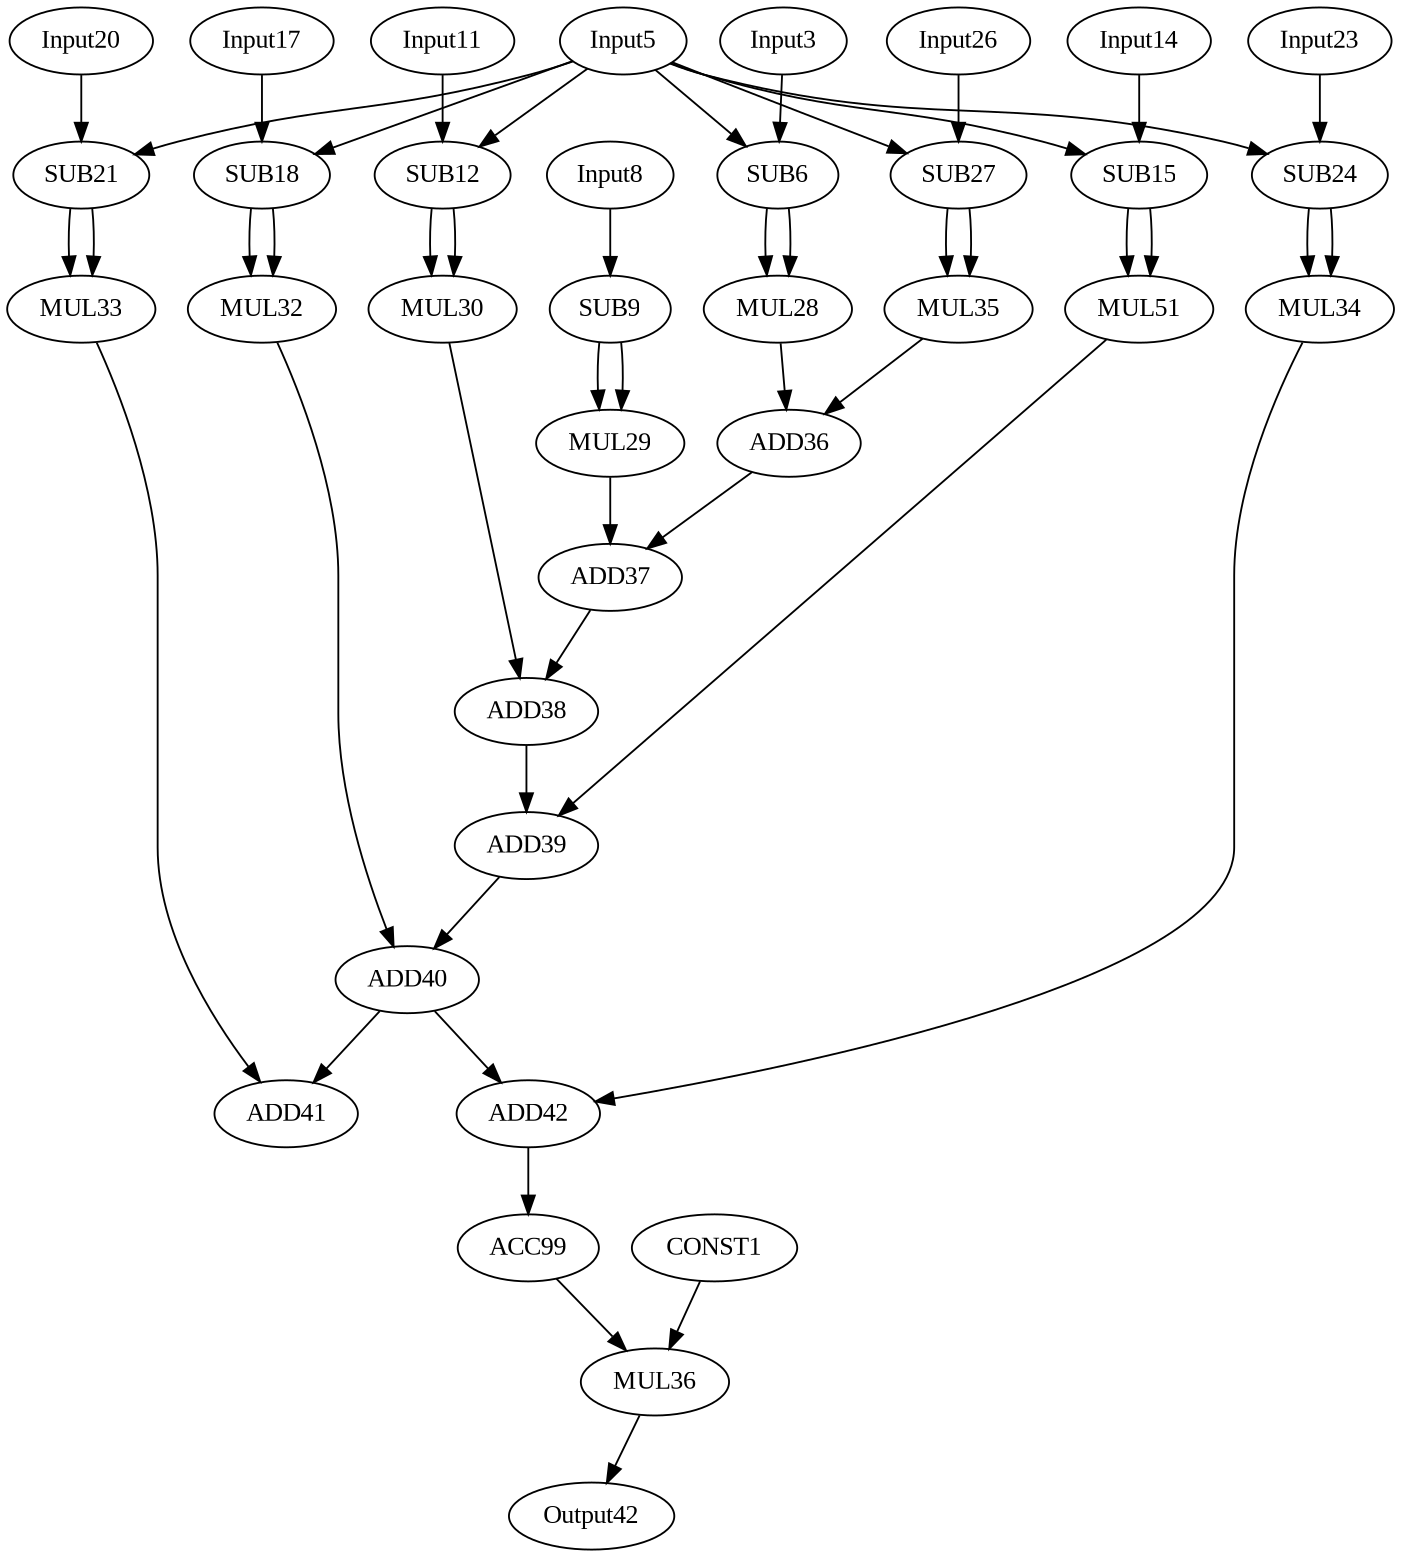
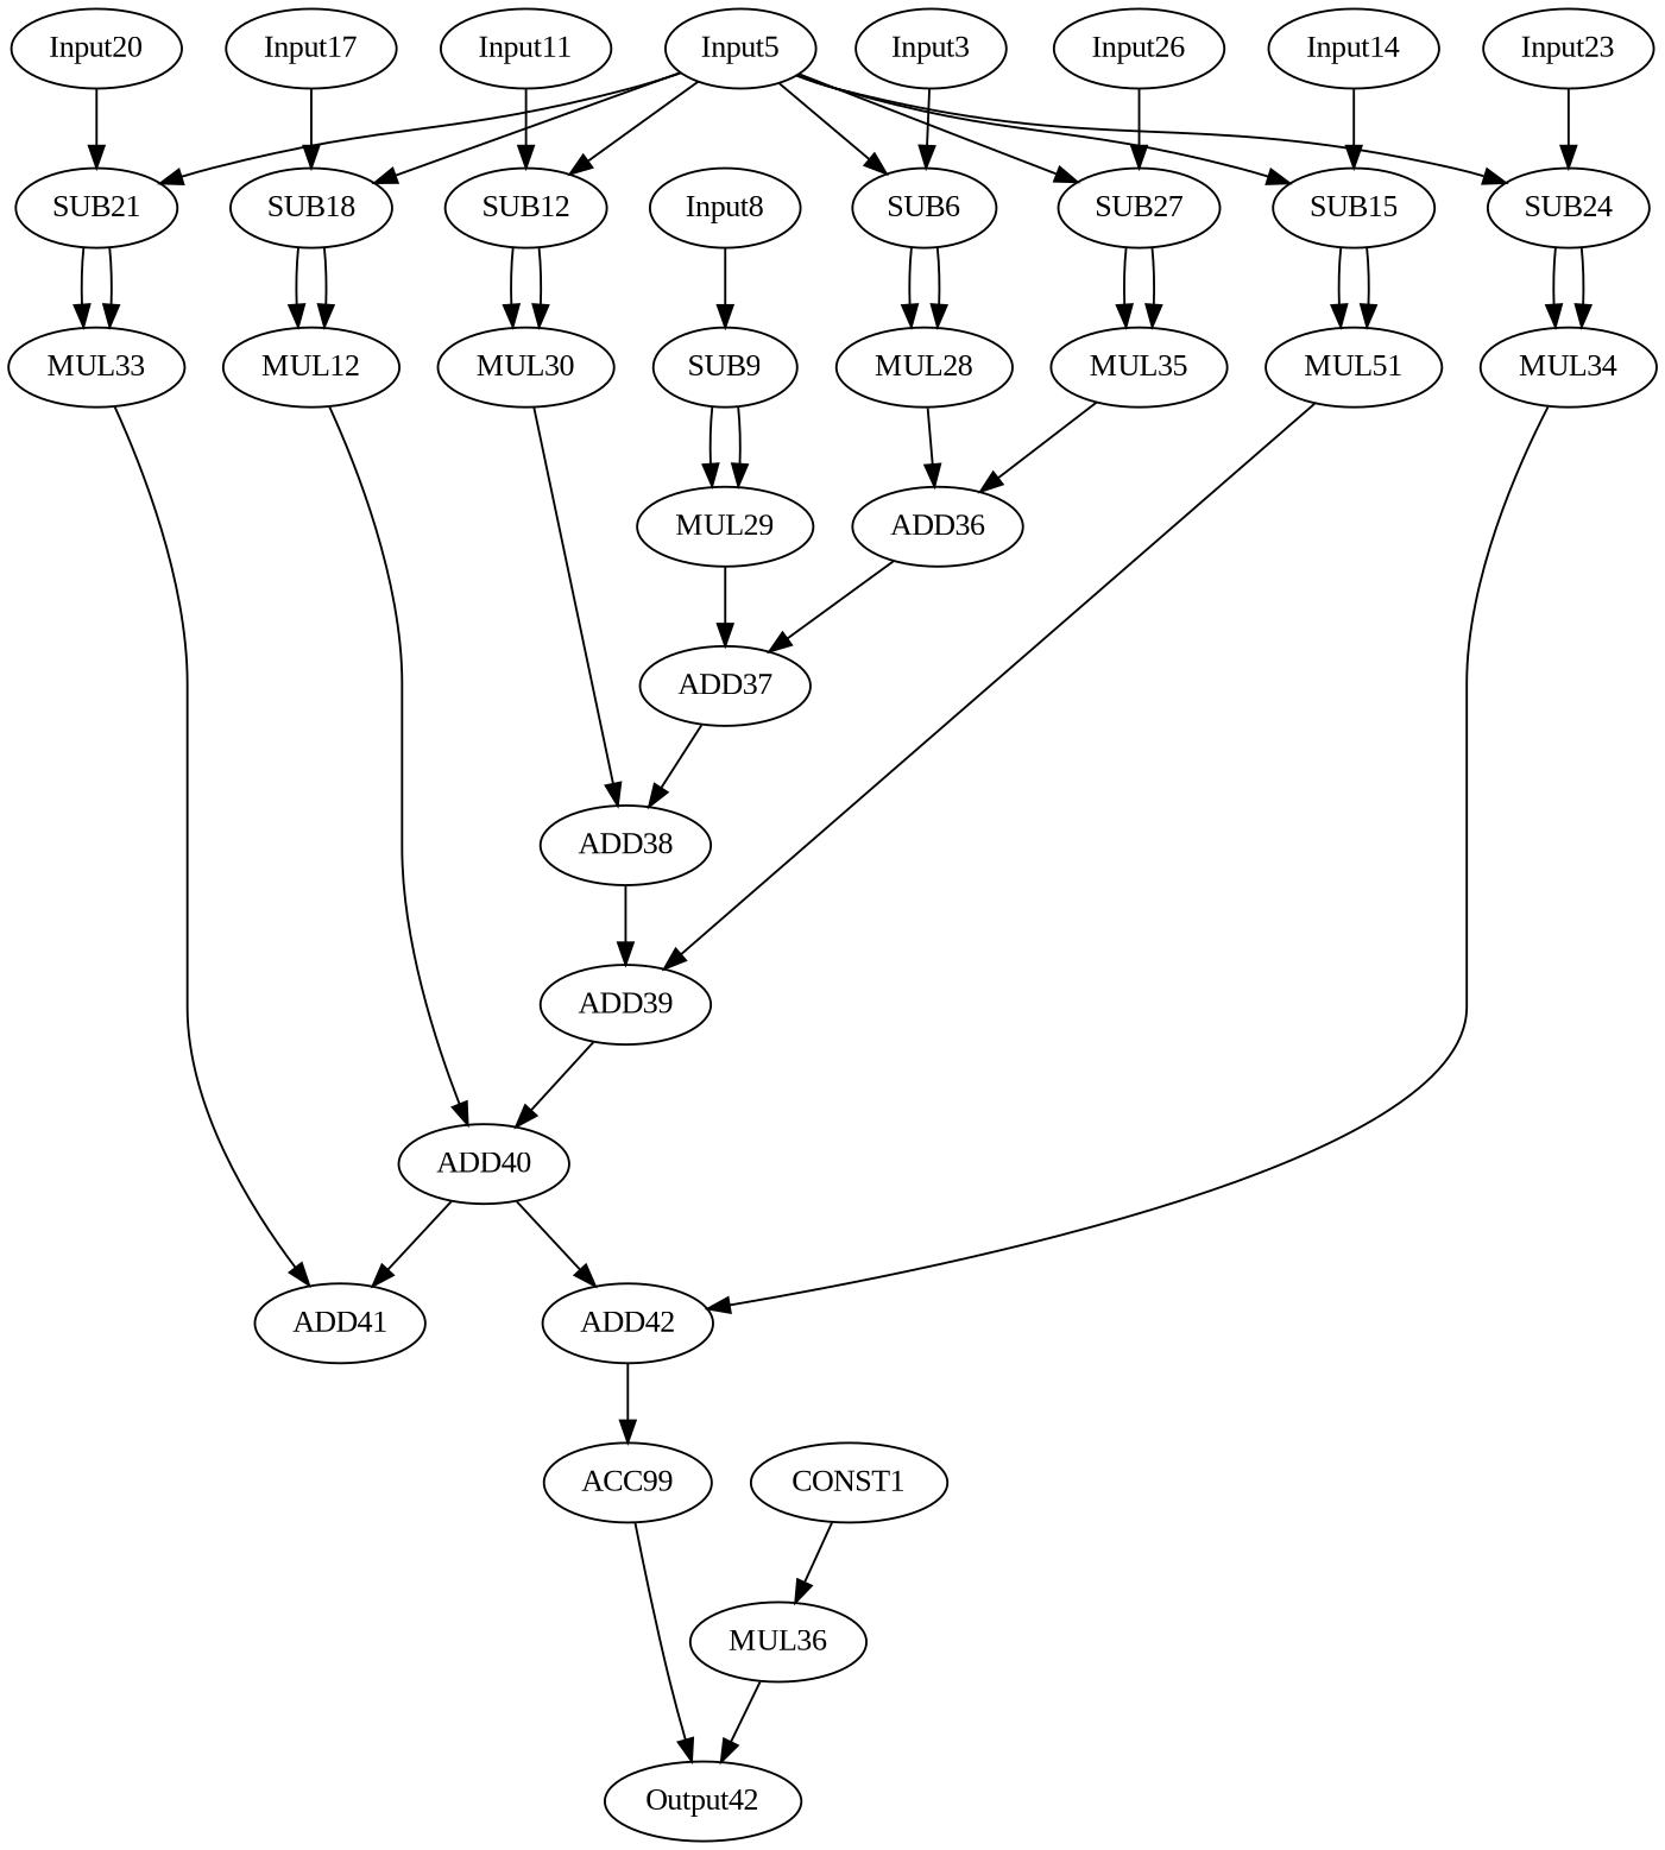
  digraph {
    fontname="Liberation Serif"
    node [fontname="Liberation Serif" opcode=input]
    edge [fontname="Liberation Serif" operand=0]
    Input3 [offset="0, 0" pattern="2, 55, 2, 55" ref_name=A0]
    SUB6 [opcode=fsub]
    MUL28 [opcode=fmul]
    Input5 [offset="0, 0" pattern="0, 55, 0, 55" ref_name=Mean]
    SUB12 [opcode=fsub]
    SUB15 [opcode=fsub]
    SUB18 [opcode=fsub]
    SUB21 [opcode=fsub]
    SUB24 [opcode=fsub]
    SUB27 [opcode=fsub]
    SUB9 [opcode=fsub]
    MUL29 [opcode=fmul]
    MUL30 [opcode=fmul]
    n14 [label=MUL51 opcode=fmul]
-   MUL32 [opcode=fmul]
+   MUL32 [opcode=fmul label=MUL12]
    MUL33 [opcode=fmul]
    MUL34 [opcode=fmul]
    MUL35 [opcode=fmul]
    ADD36 [opcode=fadd]
    Input8 [offset="0, 0" pattern="2, 55, 2, 55" ref_name=A1]
    ADD37 [opcode=fadd]
    Input11 [offset="0, 0" pattern="2, 55, 2, 55" ref_name=A2]
    ADD38 [opcode=fadd]
    Input14 [offset="0, 0" pattern="2, 55, 2, 55" ref_name=A3]
    ADD39 [opcode=fadd]
    Input17 [offset="0, 0" pattern="2, 55, 2, 55" ref_name=A4]
    ADD40 [opcode=fadd]
    Input20 [offset="0, 0" pattern="2, 55, 2, 55" ref_name=A5]
    ADD41 [opcode=fadd]
    Input23 [offset="0, 0" pattern="2, 55, 2, 55" ref_name=A6]
    ADD42 [opcode=fadd]
    Input26 [offset="0, 0" pattern="2, 55, 2, 55" ref_name=A7]
    ACC99 [acc_first=1 acc_params="0, 3025, 1, 1" opcode=facc]
    MUL36 [opcode=fmul]
    n35 [label=Output42 offset="0, 0" opcode=output pattern="0, 55, 0, 55" ref_name=res]
    CONST1 [opcode=const value=693]
    Input3 -> SUB6
    SUB6 -> MUL28
    SUB6 -> MUL28 [operand=1]
    MUL28 -> ADD36
    Input5 -> SUB6 [operand=1]
    Input5 -> SUB12 [operand=1]
    Input5 -> SUB15 [operand=1]
    Input5 -> SUB18 [operand=1]
    Input5 -> SUB21 [operand=1]
    Input5 -> SUB24 [operand=1]
    Input5 -> SUB27 [operand=1]
    SUB12 -> MUL30
    SUB12 -> MUL30 [operand=1]
    SUB15 -> n14
    SUB15 -> n14 [operand=1]
    SUB18 -> MUL32
    SUB18 -> MUL32 [operand=1]
    SUB21 -> MUL33
    SUB21 -> MUL33 [operand=1]
    SUB24 -> MUL34
    SUB24 -> MUL34 [operand=1]
    SUB27 -> MUL35
    SUB27 -> MUL35 [operand=1]
    SUB9 -> MUL29
    SUB9 -> MUL29 [operand=1]
    MUL29 -> ADD37 [operand=1]
    MUL30 -> ADD38 [operand=1]
    n14 -> ADD39 [operand=1]
    MUL32 -> ADD40 [operand=1]
    MUL33 -> ADD41 [operand=1]
    MUL34 -> ADD42 [operand=1]
    MUL35 -> ADD36 [operand=1]
    ADD36 -> ADD37
    Input8 -> SUB9
    ADD37 -> ADD38
    Input11 -> SUB12
    ADD38 -> ADD39
    Input14 -> SUB15
    ADD39 -> ADD40
    Input17 -> SUB18
    ADD40 -> ADD41
    ADD40 -> ADD42
    Input20 -> SUB21
    Input23 -> SUB24
    ADD42 -> ACC99
    Input26 -> SUB27
-   ACC99 -> MUL36
+   ACC99 -> n35
    MUL36 -> n35
    CONST1 -> MUL36 [operand=1]
  }
